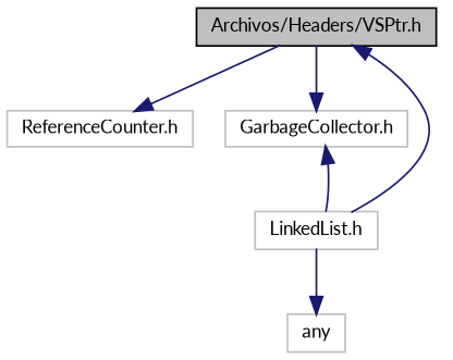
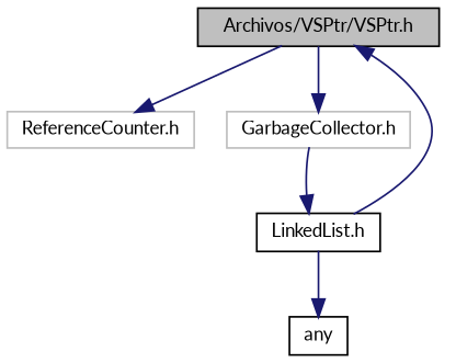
  digraph {
    fontname=Lato
    node [color=grey75 fillcolor=white fontname=Lato fontsize=10 shape=record style=filled]
    edge [color=midnightblue fontname=Lato fontsize=10 labelfontname=Helvetica labelfontsize=10 style=solid]
-   n1 [color=black fillcolor=grey75 fontcolor=black height=0.2 label="Archivos/Headers/VSPtr.h" width=0.4]
+   n1 [color=black fillcolor=grey75 fontcolor=black height=0.2 label="Archivos/VSPtr/VSPtr.h" width=0.4]
    n2 [height=0.2 label="ReferenceCounter.h" width=0.4]
    n3 [height=0.2 label="GarbageCollector.h" width=0.4]
-   n4 [height=0.2 label="LinkedList.h" width=0.4]
-   n5 [height=0.2 label=any width=0.4]
+   n4 [color=black height=0.2 label="LinkedList.h" width=0.4]
+   n5 [color=black height=0.2 label=any width=0.4]
    n1 -> n2
    n1 -> n3
-   n4 -> n3
+   n3 -> n4
    n4 -> n1
    n4 -> n5
  }
